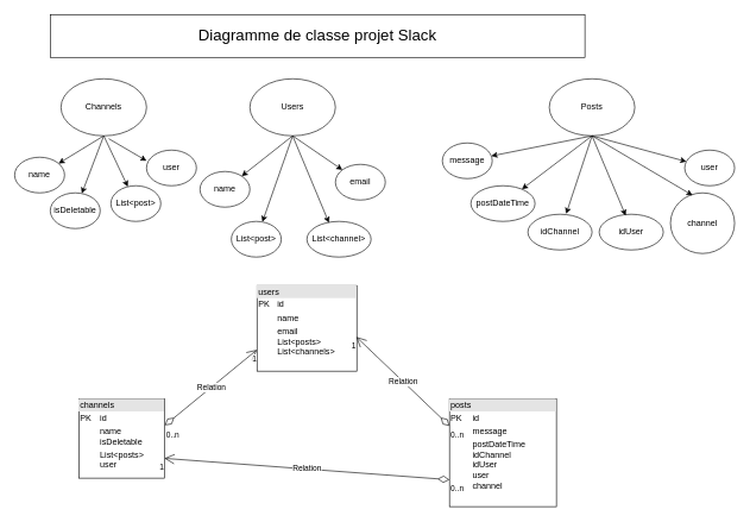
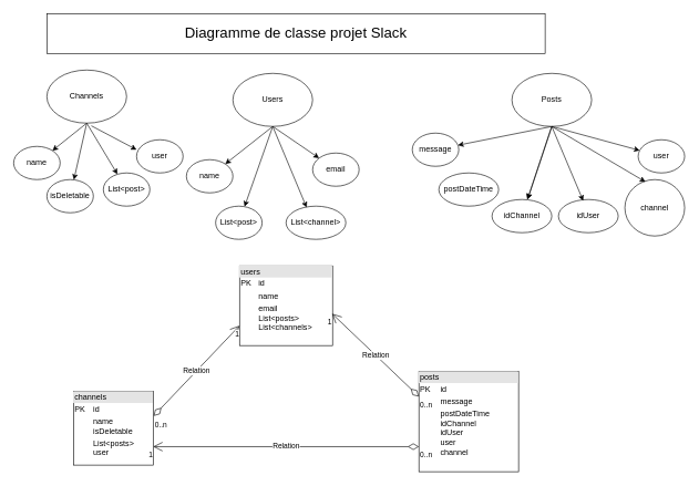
  <mxCell id="0" />
  <mxCell id="1" parent="0" />
  <mxCell id="2" value="&lt;div style=&quot;box-sizing:border-box;width:100%;background:#e4e4e4;padding:2px;&quot;&gt;&lt;font color=&quot;#000000&quot;&gt;users&lt;/font&gt;&lt;/div&gt;&lt;table style=&quot;width:100%;font-size:1em;&quot; cellpadding=&quot;2&quot; cellspacing=&quot;0&quot;&gt;&lt;tbody&gt;&lt;tr&gt;&lt;td&gt;PK&lt;/td&gt;&lt;td&gt;id&lt;/td&gt;&lt;/tr&gt;&lt;tr&gt;&lt;td&gt;&lt;br&gt;&lt;/td&gt;&lt;td&gt;name&lt;/td&gt;&lt;/tr&gt;&lt;tr&gt;&lt;td&gt;&lt;/td&gt;&lt;td&gt;email&lt;br&gt;List&amp;lt;posts&amp;gt;&lt;br&gt;List&amp;lt;channels&amp;gt;&lt;/td&gt;&lt;/tr&gt;&lt;/tbody&gt;&lt;/table&gt;" style="verticalAlign=top;align=left;overflow=fill;html=1;whiteSpace=wrap;" parent="1" vertex="1"><mxGeometry x="360" y="400" width="140" height="120" as="geometry" /></mxCell>
  <mxCell id="3" value="&lt;div style=&quot;box-sizing:border-box;width:100%;background:#e4e4e4;padding:2px;&quot;&gt;&lt;font color=&quot;#000000&quot;&gt;posts&lt;/font&gt;&lt;/div&gt;&lt;table style=&quot;width:100%;font-size:1em;&quot; cellpadding=&quot;2&quot; cellspacing=&quot;0&quot;&gt;&lt;tbody&gt;&lt;tr&gt;&lt;td&gt;PK&lt;/td&gt;&lt;td&gt;id&lt;/td&gt;&lt;/tr&gt;&lt;tr&gt;&lt;td&gt;&lt;br&gt;&lt;/td&gt;&lt;td&gt;message&lt;/td&gt;&lt;/tr&gt;&lt;tr&gt;&lt;td&gt;&lt;/td&gt;&lt;td&gt;postDateTime&lt;br&gt;idChannel&lt;br&gt;idUser&lt;br&gt;user&lt;br&gt;channel&lt;/td&gt;&lt;/tr&gt;&lt;/tbody&gt;&lt;/table&gt;" style="verticalAlign=top;align=left;overflow=fill;html=1;whiteSpace=wrap;" parent="1" vertex="1"><mxGeometry x="630" y="559" width="150" height="151" as="geometry" /></mxCell>
- <mxCell id="4" value="&lt;div style=&quot;box-sizing:border-box;width:100%;background:#e4e4e4;padding:2px;&quot;&gt;&lt;font color=&quot;#000000&quot;&gt;channels&lt;/font&gt;&lt;/div&gt;&lt;table style=&quot;width:100%;font-size:1em;&quot; cellpadding=&quot;2&quot; cellspacing=&quot;0&quot;&gt;&lt;tbody&gt;&lt;tr&gt;&lt;td&gt;PK&lt;/td&gt;&lt;td&gt;id&lt;/td&gt;&lt;/tr&gt;&lt;tr&gt;&lt;td&gt;&lt;br&gt;&lt;/td&gt;&lt;td&gt;name&lt;br&gt;isDeletable&lt;/td&gt;&lt;/tr&gt;&lt;tr&gt;&lt;td&gt;&lt;/td&gt;&lt;td&gt;List&amp;lt;posts&amp;gt;&lt;br&gt;user&lt;/td&gt;&lt;/tr&gt;&lt;/tbody&gt;&lt;/table&gt;" style="verticalAlign=top;align=left;overflow=fill;html=1;whiteSpace=wrap;" parent="1" vertex="1"><mxGeometry x="110" y="559" width="120" height="111" as="geometry" /></mxCell>
+ <mxCell id="4" value="&lt;div style=&quot;box-sizing:border-box;width:100%;background:#e4e4e4;padding:2px;&quot;&gt;&lt;font color=&quot;#000000&quot;&gt;channels&lt;/font&gt;&lt;/div&gt;&lt;table style=&quot;width:100%;font-size:1em;&quot; cellpadding=&quot;2&quot; cellspacing=&quot;0&quot;&gt;&lt;tbody&gt;&lt;tr&gt;&lt;td&gt;PK&lt;/td&gt;&lt;td&gt;id&lt;/td&gt;&lt;/tr&gt;&lt;tr&gt;&lt;td&gt;&lt;br&gt;&lt;/td&gt;&lt;td&gt;name&lt;br&gt;isDeletable&lt;/td&gt;&lt;/tr&gt;&lt;tr&gt;&lt;td&gt;&lt;/td&gt;&lt;td&gt;List&amp;lt;posts&amp;gt;&lt;br&gt;user&lt;/td&gt;&lt;/tr&gt;&lt;/tbody&gt;&lt;/table&gt;" style="verticalAlign=top;align=left;overflow=fill;html=1;whiteSpace=wrap;" parent="1" vertex="1"><mxGeometry x="110" y="589" width="120" height="111" as="geometry" /></mxCell>
  <mxCell id="5" value="Relation" style="endArrow=open;html=1;endSize=12;startArrow=diamondThin;startSize=14;startFill=0;rounded=0;entryX=0.995;entryY=0.6;entryDx=0;entryDy=0;exitX=0;exitY=0.25;exitDx=0;exitDy=0;entryPerimeter=0;" parent="1" source="3" target="2" edge="1"><mxGeometry relative="1" as="geometry"><mxPoint x="710" y="496.5" as="sourcePoint" /><mxPoint x="610" y="429" as="targetPoint" /></mxGeometry></mxCell>
  <mxCell id="6" value="0..n" style="edgeLabel;resizable=0;html=1;align=left;verticalAlign=top;" parent="5" connectable="0" vertex="1"><mxGeometry x="-1" relative="1" as="geometry" /></mxCell>
  <mxCell id="7" value="1" style="edgeLabel;resizable=0;html=1;align=right;verticalAlign=top;" parent="5" connectable="0" vertex="1"><mxGeometry x="1" relative="1" as="geometry" /></mxCell>
  <mxCell id="8" value="Relation" style="endArrow=open;html=1;endSize=12;startArrow=diamondThin;startSize=14;startFill=0;rounded=0;entryX=0;entryY=0.75;entryDx=0;entryDy=0;exitX=1.006;exitY=0.333;exitDx=0;exitDy=0;exitPerimeter=0;" parent="1" source="4" target="2" edge="1"><mxGeometry relative="1" as="geometry"><mxPoint x="521" y="779.5" as="sourcePoint" /><mxPoint x="400" y="609" as="targetPoint" /></mxGeometry></mxCell>
  <mxCell id="9" value="0..n" style="edgeLabel;resizable=0;html=1;align=left;verticalAlign=top;" parent="8" connectable="0" vertex="1"><mxGeometry x="-1" relative="1" as="geometry" /></mxCell>
  <mxCell id="10" value="1" style="edgeLabel;resizable=0;html=1;align=right;verticalAlign=top;" parent="8" connectable="0" vertex="1"><mxGeometry x="1" relative="1" as="geometry" /></mxCell>
  <mxCell id="11" value="Relation" style="endArrow=open;html=1;endSize=12;startArrow=diamondThin;startSize=14;startFill=0;rounded=0;entryX=1;entryY=0.75;entryDx=0;entryDy=0;exitX=0;exitY=0.75;exitDx=0;exitDy=0;" parent="1" source="3" target="4" edge="1"><mxGeometry relative="1" as="geometry"><mxPoint x="391" y="869.5" as="sourcePoint" /><mxPoint x="270" y="699" as="targetPoint" /></mxGeometry></mxCell>
  <mxCell id="12" value="0..n" style="edgeLabel;resizable=0;html=1;align=left;verticalAlign=top;" parent="11" connectable="0" vertex="1"><mxGeometry x="-1" relative="1" as="geometry" /></mxCell>
  <mxCell id="13" value="1" style="edgeLabel;resizable=0;html=1;align=right;verticalAlign=top;" parent="11" connectable="0" vertex="1"><mxGeometry x="1" relative="1" as="geometry" /></mxCell>
  <mxCell id="14" value="" style="rounded=0;orthogonalLoop=1;jettySize=auto;html=1;exitX=0.5;exitY=1;exitDx=0;exitDy=0;" parent="1" source="15" target="17" edge="1"><mxGeometry relative="1" as="geometry" /></mxCell>
- <mxCell id="15" value="Channels" style="ellipse;whiteSpace=wrap;html=1;" parent="1" vertex="1"><mxGeometry x="85" y="110" width="120" height="80" as="geometry" /></mxCell>
+ <mxCell id="15" value="Channels" style="ellipse;whiteSpace=wrap;html=1;" parent="1" vertex="1"><mxGeometry x="70" y="105" width="120" height="80" as="geometry" /></mxCell>
  <mxCell id="16" value="" style="rounded=0;orthogonalLoop=1;jettySize=auto;html=1;exitX=0.5;exitY=1;exitDx=0;exitDy=0;" parent="1" source="15" target="19" edge="1"><mxGeometry relative="1" as="geometry" /></mxCell>
  <mxCell id="17" value="name" style="ellipse;whiteSpace=wrap;html=1;" parent="1" vertex="1"><mxGeometry x="20" y="220" width="70" height="50" as="geometry" /></mxCell>
  <mxCell id="18" value="" style="rounded=0;orthogonalLoop=1;jettySize=auto;html=1;exitX=0.5;exitY=1;exitDx=0;exitDy=0;" parent="1" source="15" target="20" edge="1"><mxGeometry relative="1" as="geometry" /></mxCell>
  <mxCell id="19" value="isDeletable" style="ellipse;whiteSpace=wrap;html=1;" parent="1" vertex="1"><mxGeometry x="70" y="270" width="70" height="50" as="geometry" /></mxCell>
  <mxCell id="20" value="List&amp;lt;post&amp;gt;" style="ellipse;whiteSpace=wrap;html=1;" parent="1" vertex="1"><mxGeometry x="155" y="260" width="70" height="50" as="geometry" /></mxCell>
  <mxCell id="21" value="" style="rounded=0;orthogonalLoop=1;jettySize=auto;html=1;exitX=0.5;exitY=1;exitDx=0;exitDy=0;" parent="1" source="22" target="24" edge="1"><mxGeometry relative="1" as="geometry" /></mxCell>
  <mxCell id="22" value="Users" style="ellipse;whiteSpace=wrap;html=1;" parent="1" vertex="1"><mxGeometry x="350" y="110" width="120" height="80" as="geometry" /></mxCell>
  <mxCell id="23" value="" style="rounded=0;orthogonalLoop=1;jettySize=auto;html=1;exitX=0.5;exitY=1;exitDx=0;exitDy=0;" parent="1" source="22" target="26" edge="1"><mxGeometry relative="1" as="geometry" /></mxCell>
  <mxCell id="24" value="name" style="ellipse;whiteSpace=wrap;html=1;" parent="1" vertex="1"><mxGeometry x="280" y="240" width="70" height="50" as="geometry" /></mxCell>
  <mxCell id="25" value="" style="rounded=0;orthogonalLoop=1;jettySize=auto;html=1;exitX=0.5;exitY=1;exitDx=0;exitDy=0;" parent="1" source="22" target="27" edge="1"><mxGeometry relative="1" as="geometry" /></mxCell>
  <mxCell id="26" value="List&amp;lt;post&amp;gt;" style="ellipse;whiteSpace=wrap;html=1;" parent="1" vertex="1"><mxGeometry x="324" y="310" width="70" height="50" as="geometry" /></mxCell>
  <mxCell id="27" value="email" style="ellipse;whiteSpace=wrap;html=1;" parent="1" vertex="1"><mxGeometry x="470" y="230" width="70" height="50" as="geometry" /></mxCell>
  <mxCell id="28" value="List&amp;lt;channel&amp;gt;" style="ellipse;whiteSpace=wrap;html=1;" parent="1" vertex="1"><mxGeometry x="430" y="310" width="90" height="50" as="geometry" /></mxCell>
  <mxCell id="29" value="" style="rounded=0;orthogonalLoop=1;jettySize=auto;html=1;entryX=0.344;entryY=0.04;entryDx=0;entryDy=0;entryPerimeter=0;" parent="1" target="28" edge="1"><mxGeometry relative="1" as="geometry"><mxPoint x="410" y="190" as="sourcePoint" /><mxPoint x="377.528" y="320.753" as="targetPoint" /></mxGeometry></mxCell>
  <mxCell id="30" value="" style="rounded=0;orthogonalLoop=1;jettySize=auto;html=1;exitX=0.5;exitY=1;exitDx=0;exitDy=0;" parent="1" source="31" target="33" edge="1"><mxGeometry relative="1" as="geometry" /></mxCell>
  <mxCell id="31" value="Posts" style="ellipse;whiteSpace=wrap;html=1;" parent="1" vertex="1"><mxGeometry x="770" y="110" width="120" height="80" as="geometry" /></mxCell>
  <mxCell id="32" value="" style="rounded=0;orthogonalLoop=1;jettySize=auto;html=1;" parent="1" target="35" edge="1"><mxGeometry relative="1" as="geometry"><mxPoint x="830" y="190" as="sourcePoint" /></mxGeometry></mxCell>
  <mxCell id="33" value="message" style="ellipse;whiteSpace=wrap;html=1;" parent="1" vertex="1"><mxGeometry x="620" y="200" width="70" height="50" as="geometry" /></mxCell>
- <mxCell id="34" value="" style="rounded=0;orthogonalLoop=1;jettySize=auto;html=1;exitX=0.5;exitY=1;exitDx=0;exitDy=0;" parent="1" source="31" target="36" edge="1"><mxGeometry relative="1" as="geometry" /></mxCell>
+ <mxCell id="34" value="" style="rounded=0;orthogonalLoop=1;jettySize=auto;html=1;exitX=0.5;exitY=1;exitDx=0;exitDy=0;" parent="1" source="31" target="42" edge="1"><mxGeometry relative="1" as="geometry" /></mxCell>
  <mxCell id="35" value="user" style="ellipse;whiteSpace=wrap;html=1;" parent="1" vertex="1"><mxGeometry x="960" y="210" width="70" height="50" as="geometry" /></mxCell>
  <mxCell id="36" value="postDateTime" style="ellipse;whiteSpace=wrap;html=1;" parent="1" vertex="1"><mxGeometry x="660" y="260" width="90" height="50" as="geometry" /></mxCell>
  <mxCell id="37" value="channel" style="ellipse;whiteSpace=wrap;html=1;" parent="1" vertex="1"><mxGeometry x="940" y="270" width="90" height="85" as="geometry" /></mxCell>
  <mxCell id="38" value="" style="rounded=0;orthogonalLoop=1;jettySize=auto;html=1;entryX=0.344;entryY=0.04;entryDx=0;entryDy=0;entryPerimeter=0;" parent="1" target="37" edge="1"><mxGeometry relative="1" as="geometry"><mxPoint x="830" y="190" as="sourcePoint" /><mxPoint x="667.528" y="320.753" as="targetPoint" /></mxGeometry></mxCell>
  <mxCell id="39" value="&lt;font style=&quot;font-size: 22px;&quot;&gt;Diagramme de classe projet Slack&lt;/font&gt;" style="rounded=0;whiteSpace=wrap;html=1;" parent="1" vertex="1"><mxGeometry x="70" y="20" width="750" height="60" as="geometry" /></mxCell>
  <mxCell id="40" value="user" style="ellipse;whiteSpace=wrap;html=1;" vertex="1" parent="1"><mxGeometry x="205" y="210" width="70" height="50" as="geometry" /></mxCell>
  <mxCell id="41" value="" style="rounded=0;orthogonalLoop=1;jettySize=auto;html=1;exitX=0.558;exitY=1.05;exitDx=0;exitDy=0;entryX=0;entryY=0.3;entryDx=0;entryDy=0;entryPerimeter=0;exitPerimeter=0;" edge="1" parent="1" source="15" target="40"><mxGeometry relative="1" as="geometry"><mxPoint x="171.22" y="180" as="sourcePoint" /><mxPoint x="205.22" y="251" as="targetPoint" /></mxGeometry></mxCell>
  <mxCell id="42" value="idChannel" style="ellipse;whiteSpace=wrap;html=1;" vertex="1" parent="1"><mxGeometry x="740" y="300" width="90" height="50" as="geometry" /></mxCell>
  <mxCell id="43" value="idUser" style="ellipse;whiteSpace=wrap;html=1;" vertex="1" parent="1"><mxGeometry x="840" y="300" width="90" height="50" as="geometry" /></mxCell>
  <mxCell id="44" value="" style="rounded=0;orthogonalLoop=1;jettySize=auto;html=1;entryX=0.414;entryY=0.038;entryDx=0;entryDy=0;entryPerimeter=0;" edge="1" parent="1" target="43"><mxGeometry relative="1" as="geometry"><mxPoint x="830" y="190" as="sourcePoint" /><mxPoint x="900.52" y="292" as="targetPoint" /></mxGeometry></mxCell>
  <mxCell id="45" value="" style="rounded=0;orthogonalLoop=1;jettySize=auto;html=1;entryX=0.596;entryY=-0.012;entryDx=0;entryDy=0;entryPerimeter=0;" edge="1" parent="1" target="42"><mxGeometry relative="1" as="geometry"><mxPoint x="830" y="190" as="sourcePoint" /><mxPoint x="839.87" y="309.85" as="targetPoint" /></mxGeometry></mxCell>
